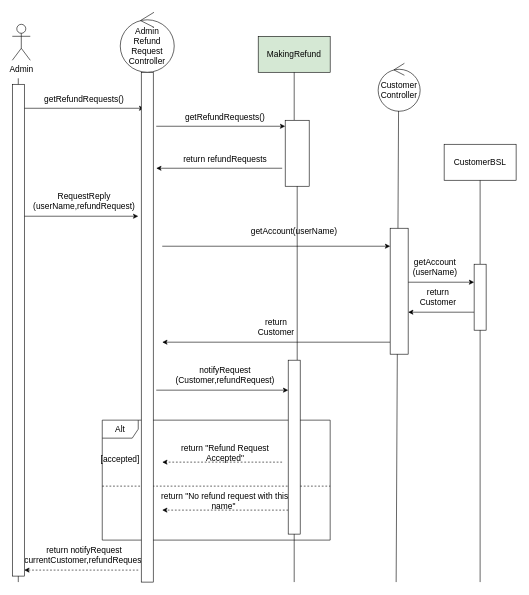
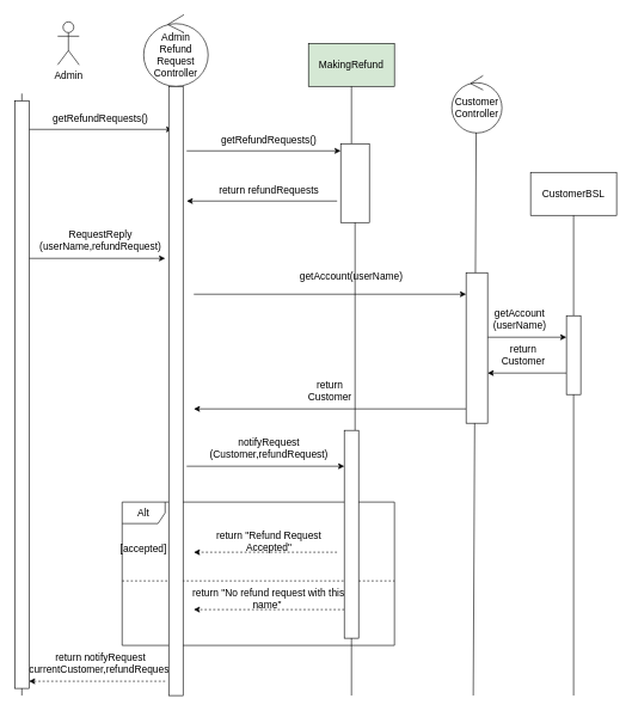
  <mxCell id="0" />
  <mxCell id="1" parent="0" />
- <mxCell id="2" value="Admin" style="shape=umlActor;verticalLabelPosition=bottom;verticalAlign=top;html=1;outlineConnect=0;fontSize=14;" vertex="1" parent="1"><mxGeometry x="20" y="40" width="30" height="60" as="geometry" /></mxCell>
+ <mxCell id="2" value="Admin" style="shape=umlActor;verticalLabelPosition=bottom;verticalAlign=top;html=1;outlineConnect=0;fontSize=14;" vertex="1" parent="1"><mxGeometry x="80" y="30" width="30" height="60" as="geometry" /></mxCell>
  <mxCell id="3" value="Admin&lt;br&gt;Refund&lt;br&gt;Request&lt;br&gt;Controller" style="ellipse;shape=umlControl;whiteSpace=wrap;html=1;fontSize=14;" vertex="1" parent="1"><mxGeometry x="200" y="20" width="90" height="100" as="geometry" /></mxCell>
  <mxCell id="4" value="" style="endArrow=none;html=1;rounded=0;fontSize=14;" edge="1" parent="1"><mxGeometry width="50" height="50" relative="1" as="geometry"><mxPoint x="30" y="970" as="sourcePoint" /><mxPoint x="30" y="130" as="targetPoint" /></mxGeometry></mxCell>
  <mxCell id="5" value="" style="endArrow=none;html=1;rounded=0;fontSize=14;entryX=0.542;entryY=1.02;entryDx=0;entryDy=0;entryPerimeter=0;startArrow=none;" edge="1" parent="1" source="41" target="3"><mxGeometry width="50" height="50" relative="1" as="geometry"><mxPoint x="249" y="970" as="sourcePoint" /><mxPoint x="40" y="140" as="targetPoint" /></mxGeometry></mxCell>
  <mxCell id="6" value="" style="endArrow=classic;html=1;rounded=0;fontSize=14;startArrow=none;" edge="1" parent="1" source="39"><mxGeometry width="50" height="50" relative="1" as="geometry"><mxPoint x="40" y="180" as="sourcePoint" /><mxPoint x="240" y="180" as="targetPoint" /></mxGeometry></mxCell>
  <mxCell id="7" value="getRefundRequests()" style="text;html=1;strokeColor=none;fillColor=none;align=center;verticalAlign=middle;whiteSpace=wrap;rounded=0;fontSize=14;" vertex="1" parent="1"><mxGeometry x="110" y="150" width="60" height="30" as="geometry" /></mxCell>
  <mxCell id="8" value="MakingRefund" style="rounded=0;whiteSpace=wrap;html=1;fontSize=14;fillColor=#d5e8d4;" vertex="1" parent="1"><mxGeometry x="430" y="60" width="120" height="60" as="geometry" /></mxCell>
  <mxCell id="9" value="" style="endArrow=none;html=1;rounded=0;fontSize=14;entryX=0.5;entryY=1;entryDx=0;entryDy=0;startArrow=none;" edge="1" parent="1" source="43" target="8"><mxGeometry width="50" height="50" relative="1" as="geometry"><mxPoint x="490" y="970" as="sourcePoint" /><mxPoint x="400" y="230" as="targetPoint" /></mxGeometry></mxCell>
  <mxCell id="10" value="getRefundRequests()" style="text;html=1;strokeColor=none;fillColor=none;align=center;verticalAlign=middle;whiteSpace=wrap;rounded=0;fontSize=14;" vertex="1" parent="1"><mxGeometry x="330" y="180" width="90" height="30" as="geometry" /></mxCell>
  <mxCell id="11" value="" style="endArrow=classic;html=1;rounded=0;fontSize=14;" edge="1" parent="1"><mxGeometry width="50" height="50" relative="1" as="geometry"><mxPoint x="260" y="210" as="sourcePoint" /><mxPoint x="475" y="210" as="targetPoint" /></mxGeometry></mxCell>
  <mxCell id="12" value="" style="endArrow=classic;html=1;rounded=0;fontSize=14;" edge="1" parent="1"><mxGeometry width="50" height="50" relative="1" as="geometry"><mxPoint x="470" y="280" as="sourcePoint" /><mxPoint x="260" y="280" as="targetPoint" /></mxGeometry></mxCell>
  <mxCell id="13" value="return refundRequests" style="text;html=1;strokeColor=none;fillColor=none;align=center;verticalAlign=middle;whiteSpace=wrap;rounded=0;fontSize=14;" vertex="1" parent="1"><mxGeometry x="290" y="250" width="170" height="30" as="geometry" /></mxCell>
  <mxCell id="14" value="" style="endArrow=classic;html=1;rounded=0;fontSize=14;" edge="1" parent="1"><mxGeometry width="50" height="50" relative="1" as="geometry"><mxPoint x="40" y="360" as="sourcePoint" /><mxPoint x="230" y="360" as="targetPoint" /></mxGeometry></mxCell>
  <mxCell id="15" value="RequestReply&lt;br&gt;(userName,refundRequest)" style="text;html=1;strokeColor=none;fillColor=none;align=center;verticalAlign=middle;whiteSpace=wrap;rounded=0;fontSize=14;" vertex="1" parent="1"><mxGeometry x="110" y="320" width="60" height="30" as="geometry" /></mxCell>
  <mxCell id="16" value="Customer&lt;br&gt;Controller" style="ellipse;shape=umlControl;whiteSpace=wrap;html=1;fontSize=14;" vertex="1" parent="1"><mxGeometry x="630" y="105" width="70" height="80" as="geometry" /></mxCell>
  <mxCell id="17" value="" style="endArrow=none;html=1;rounded=0;fontSize=14;entryX=0.486;entryY=0.995;entryDx=0;entryDy=0;entryPerimeter=0;" edge="1" parent="1" target="16"><mxGeometry width="50" height="50" relative="1" as="geometry"><mxPoint x="660" y="970" as="sourcePoint" /><mxPoint x="520" y="480" as="targetPoint" /></mxGeometry></mxCell>
  <mxCell id="18" value="" style="endArrow=classic;html=1;rounded=0;fontSize=14;" edge="1" parent="1"><mxGeometry width="50" height="50" relative="1" as="geometry"><mxPoint x="270" y="410" as="sourcePoint" /><mxPoint x="650" y="410" as="targetPoint" /></mxGeometry></mxCell>
  <mxCell id="19" value="getAccount(userName)" style="text;html=1;strokeColor=none;fillColor=none;align=center;verticalAlign=middle;whiteSpace=wrap;rounded=0;fontSize=14;" vertex="1" parent="1"><mxGeometry x="445" y="370" width="90" height="30" as="geometry" /></mxCell>
  <mxCell id="20" value="CustomerBSL" style="rounded=0;whiteSpace=wrap;html=1;fontSize=14;" vertex="1" parent="1"><mxGeometry x="740" y="240" width="120" height="60" as="geometry" /></mxCell>
  <mxCell id="21" value="" style="endArrow=none;html=1;rounded=0;fontSize=14;entryX=0.5;entryY=1;entryDx=0;entryDy=0;startArrow=none;" edge="1" parent="1" source="48" target="20"><mxGeometry width="50" height="50" relative="1" as="geometry"><mxPoint x="800" y="970" as="sourcePoint" /><mxPoint x="530" y="310" as="targetPoint" /></mxGeometry></mxCell>
  <mxCell id="22" value="" style="endArrow=classic;html=1;rounded=0;fontSize=14;" edge="1" parent="1"><mxGeometry width="50" height="50" relative="1" as="geometry"><mxPoint x="680" y="470" as="sourcePoint" /><mxPoint x="790" y="470" as="targetPoint" /></mxGeometry></mxCell>
  <mxCell id="23" value="getAccount&lt;br&gt;(userName)" style="text;html=1;strokeColor=none;fillColor=none;align=center;verticalAlign=middle;whiteSpace=wrap;rounded=0;fontSize=14;" vertex="1" parent="1"><mxGeometry x="680" y="430" width="90" height="30" as="geometry" /></mxCell>
  <mxCell id="24" value="" style="endArrow=classic;html=1;rounded=0;fontSize=14;" edge="1" parent="1"><mxGeometry width="50" height="50" relative="1" as="geometry"><mxPoint x="790" y="520" as="sourcePoint" /><mxPoint x="680" y="520" as="targetPoint" /></mxGeometry></mxCell>
  <mxCell id="25" value="return Customer" style="text;html=1;strokeColor=none;fillColor=none;align=center;verticalAlign=middle;whiteSpace=wrap;rounded=0;fontSize=14;" vertex="1" parent="1"><mxGeometry x="700" y="480" width="60" height="30" as="geometry" /></mxCell>
  <mxCell id="26" value="return Customer" style="text;html=1;strokeColor=none;fillColor=none;align=center;verticalAlign=middle;whiteSpace=wrap;rounded=0;fontSize=14;" vertex="1" parent="1"><mxGeometry x="430" y="530" width="60" height="30" as="geometry" /></mxCell>
  <mxCell id="27" value="" style="endArrow=classic;html=1;rounded=0;fontSize=14;" edge="1" parent="1"><mxGeometry width="50" height="50" relative="1" as="geometry"><mxPoint x="650" y="570" as="sourcePoint" /><mxPoint x="270" y="570" as="targetPoint" /></mxGeometry></mxCell>
  <mxCell id="28" value="" style="endArrow=classic;html=1;rounded=0;fontSize=14;" edge="1" parent="1"><mxGeometry width="50" height="50" relative="1" as="geometry"><mxPoint x="260" y="650" as="sourcePoint" /><mxPoint x="480" y="650" as="targetPoint" /></mxGeometry></mxCell>
  <mxCell id="29" value="notifyRequest&lt;br&gt;(Customer,refundRequest)" style="text;html=1;strokeColor=none;fillColor=none;align=center;verticalAlign=middle;whiteSpace=wrap;rounded=0;fontSize=14;" vertex="1" parent="1"><mxGeometry x="345" y="610" width="60" height="30" as="geometry" /></mxCell>
  <mxCell id="30" value="Alt" style="shape=umlFrame;whiteSpace=wrap;html=1;fontSize=14;" vertex="1" parent="1"><mxGeometry x="170" y="700" width="380" height="200" as="geometry" /></mxCell>
  <mxCell id="31" value="[accepted]" style="text;html=1;strokeColor=none;fillColor=none;align=center;verticalAlign=middle;whiteSpace=wrap;rounded=0;fontSize=14;" vertex="1" parent="1"><mxGeometry x="170" y="750" width="60" height="30" as="geometry" /></mxCell>
  <mxCell id="32" value="" style="endArrow=classic;html=1;rounded=0;fontSize=14;exitX=0.789;exitY=0.35;exitDx=0;exitDy=0;exitPerimeter=0;dashed=1;" edge="1" parent="1" source="30"><mxGeometry width="50" height="50" relative="1" as="geometry"><mxPoint x="480" y="640" as="sourcePoint" /><mxPoint x="270" y="770" as="targetPoint" /></mxGeometry></mxCell>
  <mxCell id="33" value="return &quot;Refund Request Accepted&quot;" style="text;html=1;strokeColor=none;fillColor=none;align=center;verticalAlign=middle;whiteSpace=wrap;rounded=0;fontSize=14;" vertex="1" parent="1"><mxGeometry x="275" y="740" width="200" height="30" as="geometry" /></mxCell>
  <mxCell id="34" value="" style="endArrow=none;dashed=1;html=1;rounded=0;fontSize=14;exitX=0;exitY=0.55;exitDx=0;exitDy=0;exitPerimeter=0;" edge="1" parent="1" source="30"><mxGeometry width="50" height="50" relative="1" as="geometry"><mxPoint x="480" y="610" as="sourcePoint" /><mxPoint x="550" y="810" as="targetPoint" /></mxGeometry></mxCell>
  <mxCell id="35" value="" style="endArrow=classic;html=1;rounded=0;dashed=1;fontSize=14;entryX=0.263;entryY=0.75;entryDx=0;entryDy=0;entryPerimeter=0;exitX=0.816;exitY=0.75;exitDx=0;exitDy=0;exitPerimeter=0;" edge="1" parent="1" source="30" target="30"><mxGeometry width="50" height="50" relative="1" as="geometry"><mxPoint x="480" y="610" as="sourcePoint" /><mxPoint x="530" y="560" as="targetPoint" /></mxGeometry></mxCell>
  <mxCell id="36" value="&amp;nbsp;return &quot;No refund request with this name&quot;" style="text;html=1;strokeColor=none;fillColor=none;align=center;verticalAlign=middle;whiteSpace=wrap;rounded=0;fontSize=14;" vertex="1" parent="1"><mxGeometry x="255" y="820" width="235" height="30" as="geometry" /></mxCell>
  <mxCell id="37" value="" style="endArrow=classic;html=1;rounded=0;dashed=1;fontSize=14;" edge="1" parent="1"><mxGeometry width="50" height="50" relative="1" as="geometry"><mxPoint x="230" y="950" as="sourcePoint" /><mxPoint x="40" y="950" as="targetPoint" /></mxGeometry></mxCell>
  <mxCell id="38" value="return notifyRequest&lt;br&gt;(currentCustomer,refundRequest)" style="text;html=1;strokeColor=none;fillColor=none;align=center;verticalAlign=middle;whiteSpace=wrap;rounded=0;fontSize=14;" vertex="1" parent="1"><mxGeometry x="110" y="910" width="60" height="30" as="geometry" /></mxCell>
  <mxCell id="39" value="" style="html=1;points=[];perimeter=orthogonalPerimeter;fontSize=14;" vertex="1" parent="1"><mxGeometry x="20" y="140" width="20" height="820" as="geometry" /></mxCell>
  <mxCell id="40" value="" style="endArrow=none;html=1;rounded=0;fontSize=14;" edge="1" parent="1" target="39"><mxGeometry width="50" height="50" relative="1" as="geometry"><mxPoint x="40" y="180" as="sourcePoint" /><mxPoint x="240" y="180" as="targetPoint" /></mxGeometry></mxCell>
  <mxCell id="41" value="" style="html=1;points=[];perimeter=orthogonalPerimeter;fontSize=14;" vertex="1" parent="1"><mxGeometry x="235" y="120" width="20" height="850" as="geometry" /></mxCell>
  <mxCell id="42" value="" style="endArrow=none;html=1;rounded=0;fontSize=14;" edge="1" parent="1" target="41"><mxGeometry width="50" height="50" relative="1" as="geometry"><mxPoint x="249" y="970" as="sourcePoint" /><mxPoint x="248.78" y="122" as="targetPoint" /></mxGeometry></mxCell>
  <mxCell id="43" value="" style="html=1;points=[];perimeter=orthogonalPerimeter;fontSize=14;" vertex="1" parent="1"><mxGeometry x="475" y="200" width="40" height="110" as="geometry" /></mxCell>
  <mxCell id="44" value="" style="endArrow=none;html=1;rounded=0;fontSize=14;entryX=0.5;entryY=1;entryDx=0;entryDy=0;startArrow=none;" edge="1" parent="1" source="46" target="43"><mxGeometry width="50" height="50" relative="1" as="geometry"><mxPoint x="490" y="970" as="sourcePoint" /><mxPoint x="490" y="120" as="targetPoint" /></mxGeometry></mxCell>
  <mxCell id="45" value="" style="html=1;points=[];perimeter=orthogonalPerimeter;fontSize=14;" vertex="1" parent="1"><mxGeometry x="650" y="380" width="30" height="210" as="geometry" /></mxCell>
  <mxCell id="46" value="" style="html=1;points=[];perimeter=orthogonalPerimeter;fontSize=14;" vertex="1" parent="1"><mxGeometry x="480" y="600" width="20" height="290" as="geometry" /></mxCell>
  <mxCell id="47" value="" style="endArrow=none;html=1;rounded=0;fontSize=14;entryX=0.5;entryY=1;entryDx=0;entryDy=0;" edge="1" parent="1" target="46"><mxGeometry width="50" height="50" relative="1" as="geometry"><mxPoint x="490" y="970" as="sourcePoint" /><mxPoint x="495" y="280" as="targetPoint" /></mxGeometry></mxCell>
  <mxCell id="48" value="" style="html=1;points=[];perimeter=orthogonalPerimeter;fontSize=14;" vertex="1" parent="1"><mxGeometry x="790" y="440" width="20" height="110" as="geometry" /></mxCell>
  <mxCell id="49" value="" style="endArrow=none;html=1;rounded=0;fontSize=14;entryX=0.5;entryY=1;entryDx=0;entryDy=0;" edge="1" parent="1" target="48"><mxGeometry width="50" height="50" relative="1" as="geometry"><mxPoint x="800" y="970" as="sourcePoint" /><mxPoint x="800" y="300" as="targetPoint" /></mxGeometry></mxCell>
